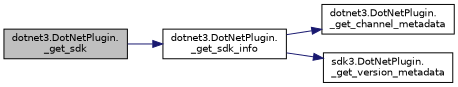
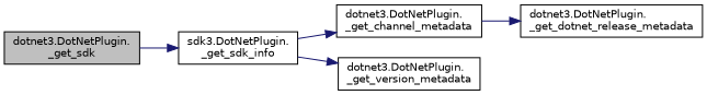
  digraph {
    rankdir=LR
    node [color=black fillcolor=white fontname=Helvetica fontsize=10 shape=record style=filled]
    edge [color=midnightblue fontname=Helvetica fontsize=10 labelfontname=Helvetica labelfontsize=10 style=solid]
    n1 [fillcolor=grey75 fontcolor=black height=0.2 label="dotnet3.DotNetPlugin.\l_get_sdk" width=0.4]
-   n2 [height=0.2 label="dotnet3.DotNetPlugin.\l_get_sdk_info" width=0.4]
+   n2 [height=0.2 label="sdk3.DotNetPlugin.\l_get_sdk_info" width=0.4]
    n3 [height=0.2 label="dotnet3.DotNetPlugin.\l_get_channel_metadata" width=0.4]
-   n4 [height=0.2 label="sdk3.DotNetPlugin.\l_get_version_metadata" width=0.4]
+   n4 [height=0.2 label="dotnet3.DotNetPlugin.\l_get_version_metadata" width=0.4]
+   n5 [height=0.2 label="dotnet3.DotNetPlugin.\l_get_dotnet_release_metadata" width=0.4]
    n1 -> n2
    n2 -> n3
    n2 -> n4
+   n3 -> n5
  }
